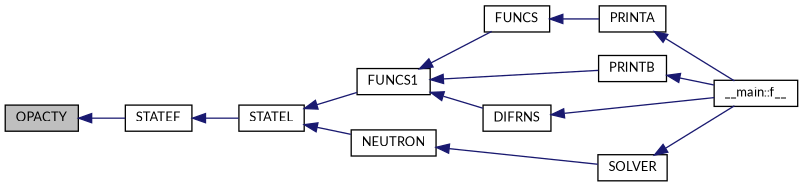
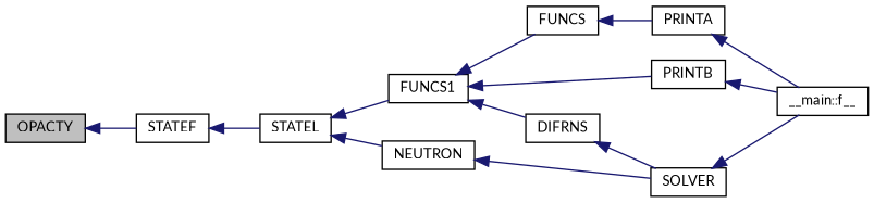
  digraph {
    fontname=Lato
    rankdir=LR
    node [color=black fillcolor=white fontname=Lato fontsize=10 shape=record style=filled]
    edge [color=midnightblue dir=back fontname=Lato fontsize=10 labelfontname=FreeSans labelfontsize=10 style=solid]
    n1 [fillcolor=grey75 fontcolor=black height=0.2 label=OPACTY width=0.4]
    n2 [height=0.2 label=STATEF width=0.4]
    n3 [height=0.2 label=STATEL width=0.4]
    n4 [height=0.2 label=FUNCS1 width=0.4]
    n5 [height=0.2 label=NEUTRON width=0.4]
    n6 [height=0.2 label=DIFRNS width=0.4]
    n7 [height=0.2 label=PRINTB width=0.4]
    n8 [height=0.2 label=FUNCS width=0.4]
    n9 [height=0.2 label=SOLVER width=0.4]
    n10 [height=0.2 label="__main::f__" width=0.4]
    n11 [height=0.2 label=PRINTA width=0.4]
    n1 -> n2
    n2 -> n3
    n3 -> n4
    n3 -> n5
    n4 -> n6
    n4 -> n7
    n4 -> n8
    n5 -> n9
-   n6 -> n10
+   n6 -> n9
    n7 -> n10
    n8 -> n11
    n9 -> n10
    n11 -> n10
  }
